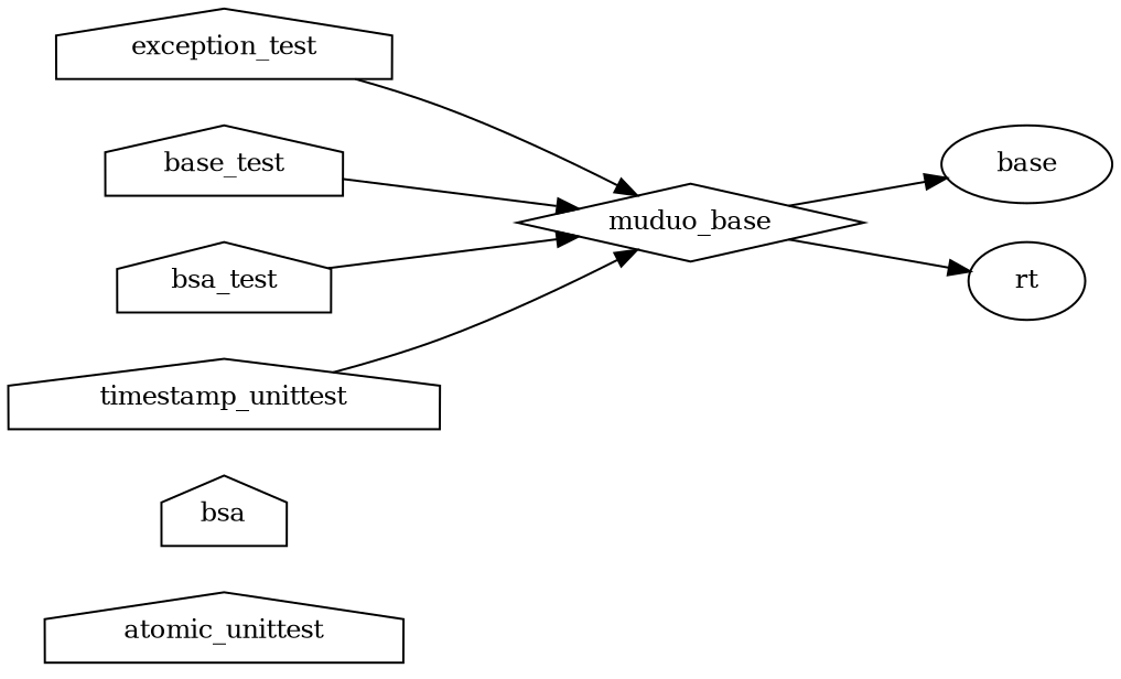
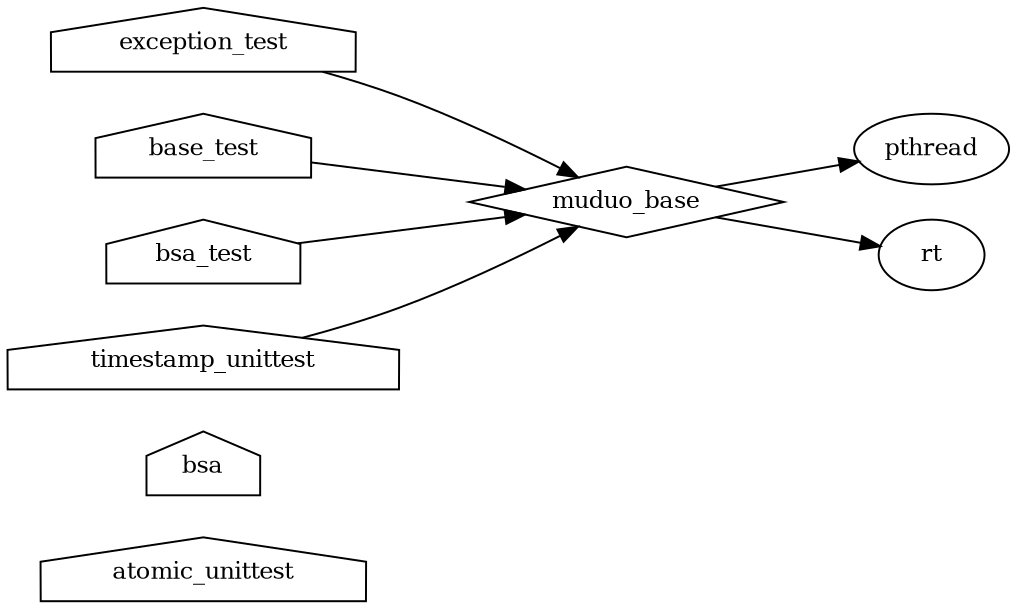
  digraph {
    rankdir=LR
    node [fontsize=12 shape=house]
    n1 [label=atomic_unittest]
    n2 [label=bsa]
    n3 [label=exception_test]
    n4 [label=muduo_base shape=diamond]
-   n5 [label=base shape=ellipse]
+   n5 [label=pthread shape=ellipse]
    n6 [label=rt shape=ellipse]
    n7 [label=base_test]
    n8 [label=bsa_test]
    n9 [label=timestamp_unittest]
    n3 -> n4
    n4 -> n5
    n4 -> n6
    n7 -> n4
    n8 -> n4
    n9 -> n4
  }
